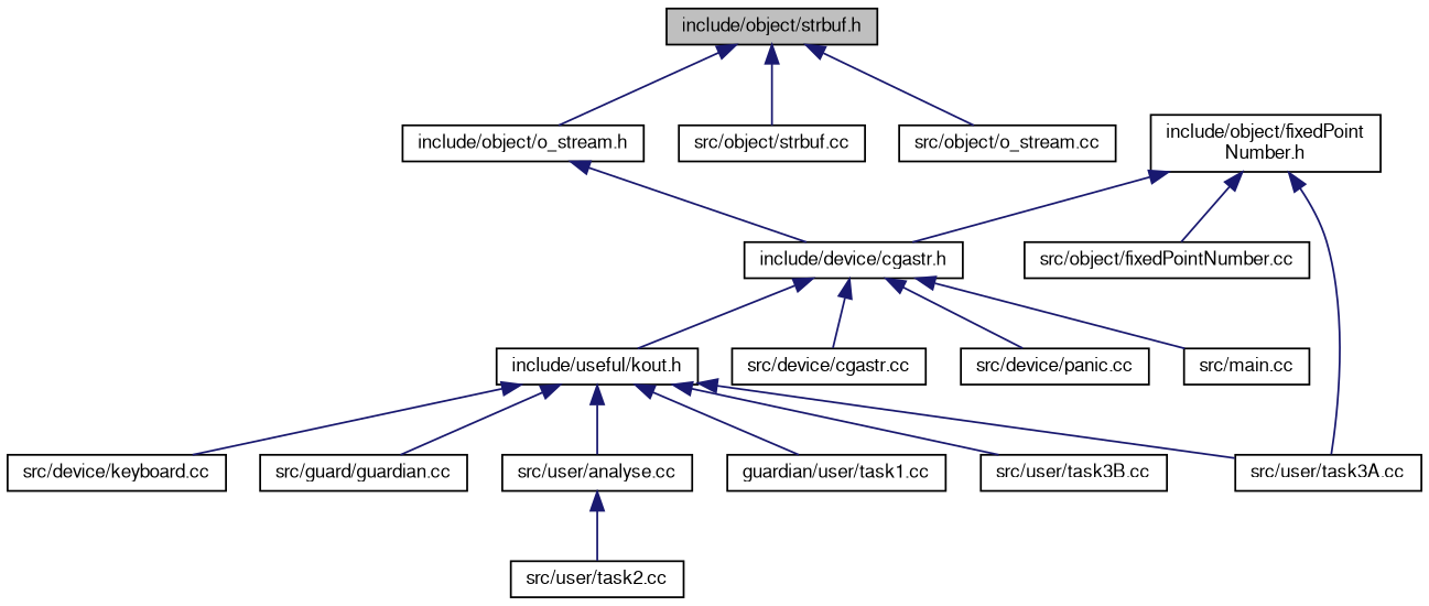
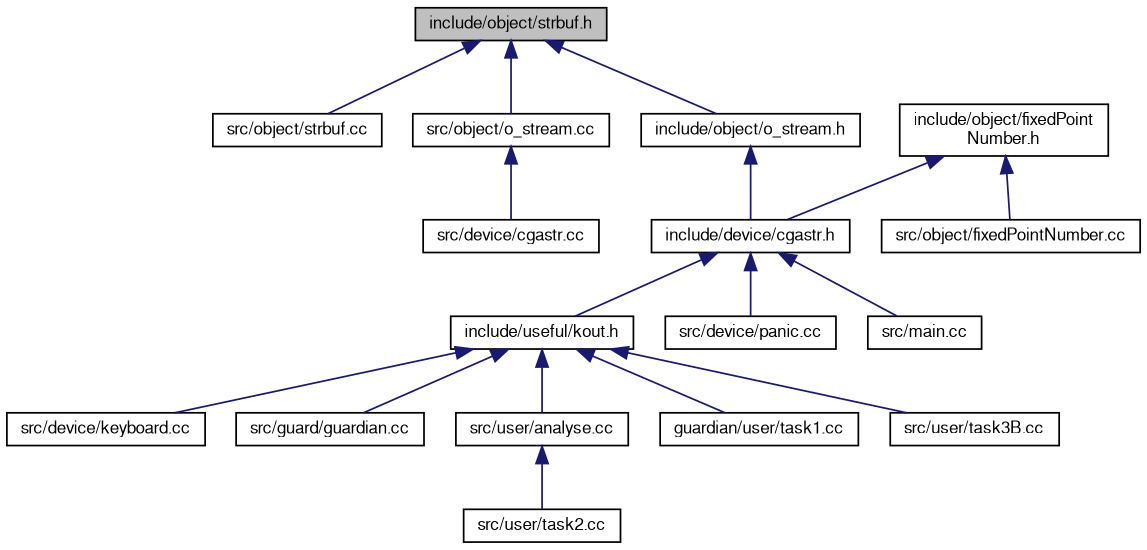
  digraph {
    node [color=black fontname=FreeSans fontsize=10 shape=record]
    edge [color=midnightblue dir=back fontname=FreeSans fontsize=10 labelfontname=FreeSans labelfontsize=10 style=solid]
    n1 [fillcolor=grey75 fontcolor=black height=0.2 label="include/object/strbuf.h" style=filled width=0.4]
    n2 [height=0.2 label="include/object/o_stream.h" width=0.4]
    n3 [height=0.2 label="src/object/strbuf.cc" width=0.4]
    n4 [height=0.2 label="src/object/o_stream.cc" width=0.4]
    n5 [height=0.2 label="include/device/cgastr.h" width=0.4]
    n6 [height=0.2 label="include/useful/kout.h" width=0.4]
    n7 [height=0.2 label="src/device/cgastr.cc" width=0.4]
    n8 [height=0.2 label="src/device/panic.cc" width=0.4]
    n9 [height=0.2 label="src/main.cc" width=0.4]
    n10 [height=0.2 label="include/object/fixedPoint\lNumber.h" width=0.4]
    n11 [height=0.2 label="src/object/fixedPointNumber.cc" width=0.4]
-   n12 [height=0.2 label="src/user/task3A.cc" width=0.4]
    n13 [height=0.2 label="src/device/keyboard.cc" width=0.4]
    n14 [height=0.2 label="src/guard/guardian.cc" width=0.4]
    n15 [height=0.2 label="src/user/analyse.cc" width=0.4]
    n16 [height=0.2 label="guardian/user/task1.cc" width=0.4]
    n17 [height=0.2 label="src/user/task3B.cc" width=0.4]
    n18 [height=0.2 label="src/user/task2.cc" width=0.4]
    n1 -> n2
    n1 -> n3
    n1 -> n4
    n2 -> n5
    n5 -> n6
-   n5 -> n7
+   n4 -> n7
    n5 -> n8
    n5 -> n9
-   n6 -> n12
    n6 -> n13
    n6 -> n14
    n6 -> n15
    n6 -> n16
    n6 -> n17
    n10 -> n5
    n10 -> n11
-   n10 -> n12
    n15 -> n18
  }
